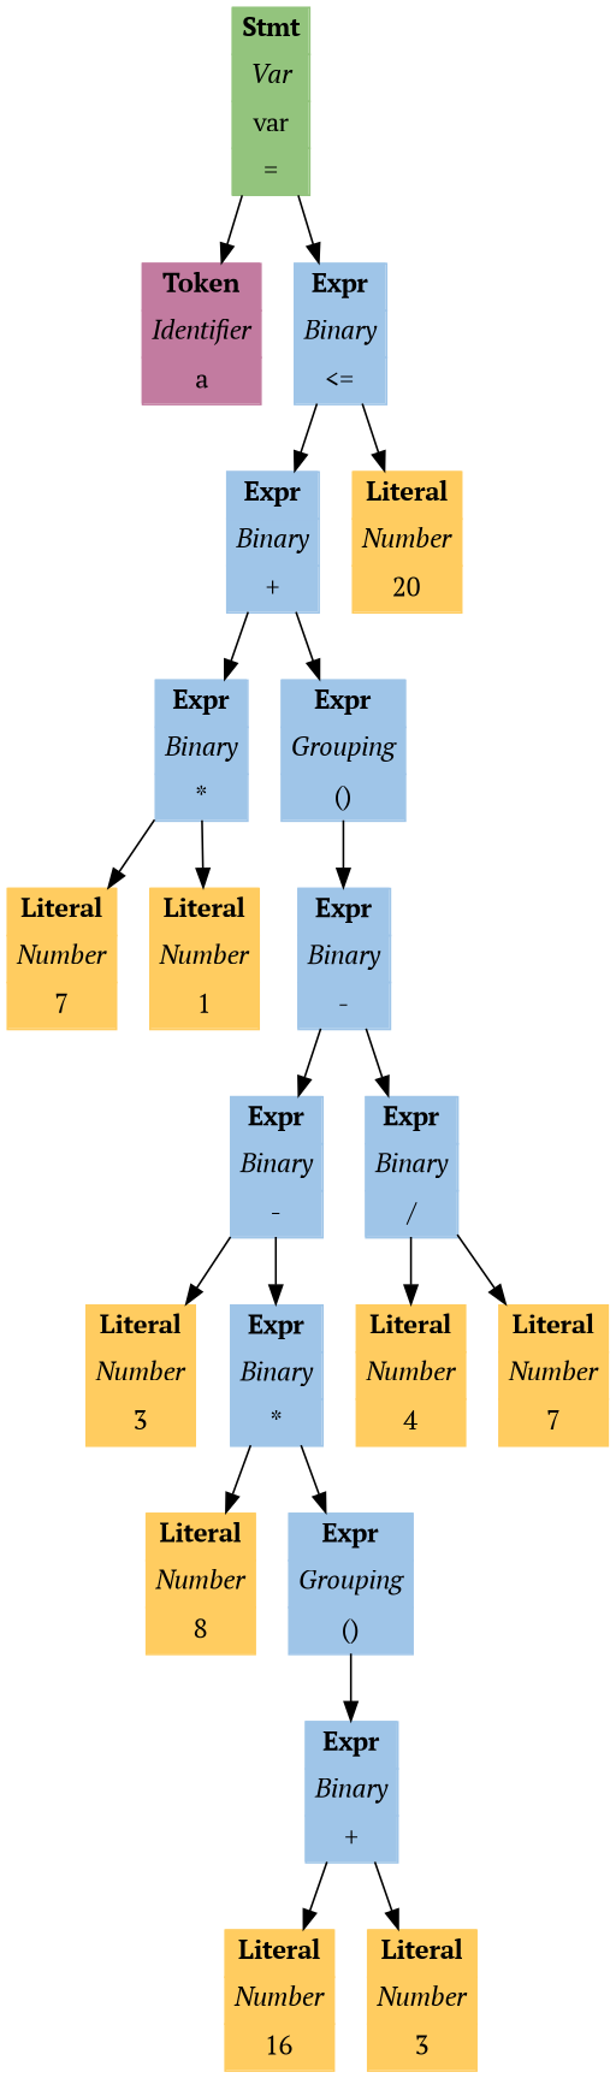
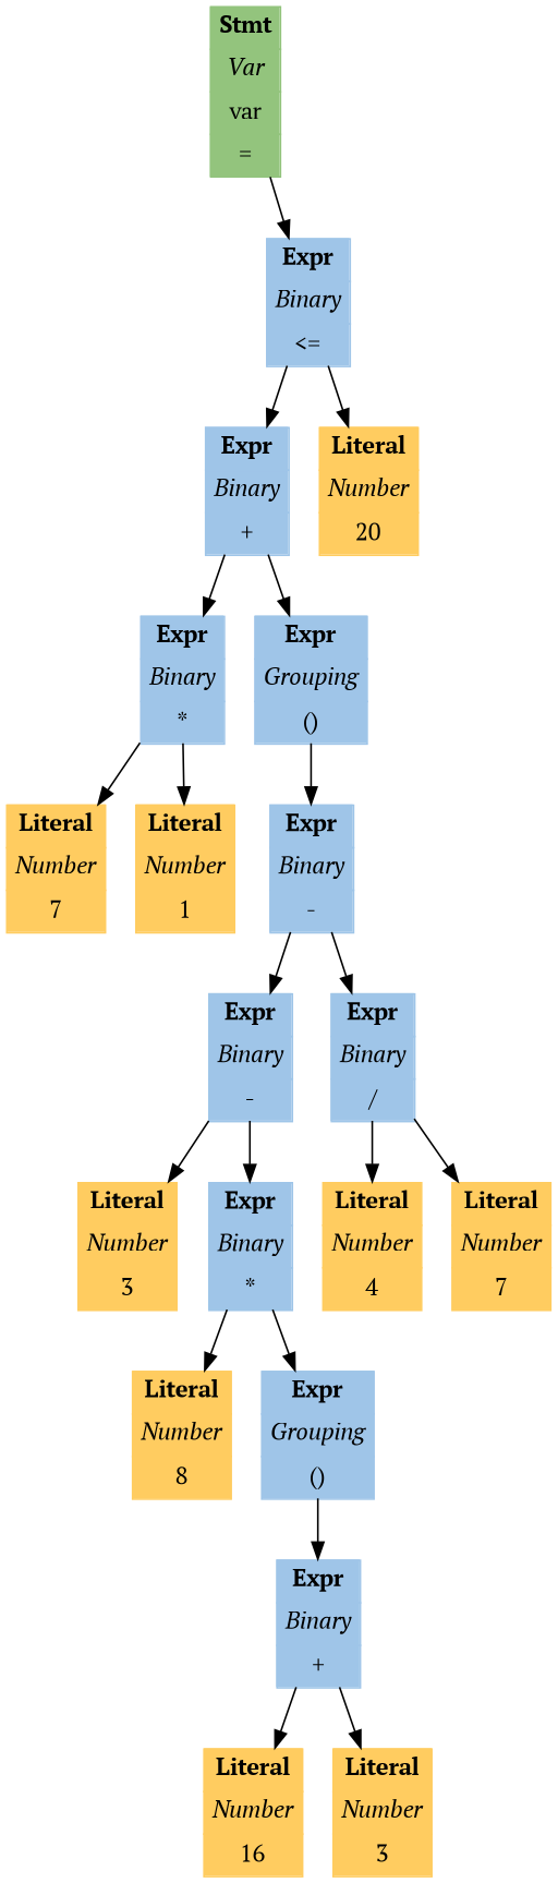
  digraph {
    fontname="PT Serif"
    node [color="#9fc5e8" fontname="PT Serif" shape=plain style=filled]
    edge [fontname="PT Serif"]
    n1 [color="#93c47d" label=<<table border="0" cellborder="1" cellspacing="0" cellpadding="4"> 			<tr> <td align="center"><b>Stmt</b></td> </tr> 			<tr> <td align="center"><i>Var</i></td> </tr> 			<tr> <td align="center">var</td> </tr> 			<tr> <td align="center">=</td> </tr> 		</table>>]
-   n2 [color="#c27ba0" label=<<table border="0" cellborder="1" cellspacing="0" cellpadding="4"> 			<tr> <td align="center"><b>Token</b></td> </tr> 			<tr> <td align="center"><i>Identifier</i></td> </tr> 			<tr> <td align="center">a</td> </tr> 		</table>>]
    n3 [label=<<table border="0" cellborder="1" cellspacing="0" cellpadding="4"> 			<tr> <td align="center"><b>Expr</b></td> </tr> 			<tr> <td align="center"><i>Binary</i></td> </tr> 			<tr> <td align="center">&lt;=</td> </tr> 		</table>>]
    n4 [label=<<table border="0" cellborder="1" cellspacing="0" cellpadding="4"> 			<tr> <td align="center"><b>Expr</b></td> </tr> 			<tr> <td align="center"><i>Binary</i></td> </tr> 			<tr> <td align="center">+</td> </tr> 		</table>>]
    n5 [color="#ffcc60" label=<<table border="0" cellborder="1" cellspacing="0" cellpadding="4"> 			<tr> <td align="center"><b>Literal</b></td> </tr> 			<tr> <td align="center"><i>Number</i></td> </tr> 			<tr> <td align="center">20</td> </tr> 		</table>>]
    n6 [label=<<table border="0" cellborder="1" cellspacing="0" cellpadding="4"> 			<tr> <td align="center"><b>Expr</b></td> </tr> 			<tr> <td align="center"><i>Binary</i></td> </tr> 			<tr> <td align="center">*</td> </tr> 		</table>>]
    n7 [label=<<table border="0" cellborder="1" cellspacing="0" cellpadding="4"> 			<tr> <td align="center"><b>Expr</b></td> </tr> 			<tr> <td align="center"><i>Grouping</i></td> </tr> 			<tr> <td align="center">()</td> </tr> 		</table>>]
    n8 [color="#ffcc60" label=<<table border="0" cellborder="1" cellspacing="0" cellpadding="4"> 			<tr> <td align="center"><b>Literal</b></td> </tr> 			<tr> <td align="center"><i>Number</i></td> </tr> 			<tr> <td align="center">7</td> </tr> 		</table>>]
    n9 [color="#ffcc60" label=<<table border="0" cellborder="1" cellspacing="0" cellpadding="4"> 			<tr> <td align="center"><b>Literal</b></td> </tr> 			<tr> <td align="center"><i>Number</i></td> </tr> 			<tr> <td align="center">1</td> </tr> 		</table>>]
    n10 [label=<<table border="0" cellborder="1" cellspacing="0" cellpadding="4"> 			<tr> <td align="center"><b>Expr</b></td> </tr> 			<tr> <td align="center"><i>Binary</i></td> </tr> 			<tr> <td align="center">-</td> </tr> 		</table>>]
    n11 [label=<<table border="0" cellborder="1" cellspacing="0" cellpadding="4"> 			<tr> <td align="center"><b>Expr</b></td> </tr> 			<tr> <td align="center"><i>Binary</i></td> </tr> 			<tr> <td align="center">-</td> </tr> 		</table>>]
    n12 [label=<<table border="0" cellborder="1" cellspacing="0" cellpadding="4"> 			<tr> <td align="center"><b>Expr</b></td> </tr> 			<tr> <td align="center"><i>Binary</i></td> </tr> 			<tr> <td align="center">/</td> </tr> 		</table>>]
    n13 [color="#ffcc60" label=<<table border="0" cellborder="1" cellspacing="0" cellpadding="4"> 			<tr> <td align="center"><b>Literal</b></td> </tr> 			<tr> <td align="center"><i>Number</i></td> </tr> 			<tr> <td align="center">3</td> </tr> 		</table>>]
    n14 [label=<<table border="0" cellborder="1" cellspacing="0" cellpadding="4"> 			<tr> <td align="center"><b>Expr</b></td> </tr> 			<tr> <td align="center"><i>Binary</i></td> </tr> 			<tr> <td align="center">*</td> </tr> 		</table>>]
    n15 [color="#ffcc60" label=<<table border="0" cellborder="1" cellspacing="0" cellpadding="4"> 			<tr> <td align="center"><b>Literal</b></td> </tr> 			<tr> <td align="center"><i>Number</i></td> </tr> 			<tr> <td align="center">8</td> </tr> 		</table>>]
    n16 [label=<<table border="0" cellborder="1" cellspacing="0" cellpadding="4"> 			<tr> <td align="center"><b>Expr</b></td> </tr> 			<tr> <td align="center"><i>Grouping</i></td> </tr> 			<tr> <td align="center">()</td> </tr> 		</table>>]
    n17 [label=<<table border="0" cellborder="1" cellspacing="0" cellpadding="4"> 			<tr> <td align="center"><b>Expr</b></td> </tr> 			<tr> <td align="center"><i>Binary</i></td> </tr> 			<tr> <td align="center">+</td> </tr> 		</table>>]
    n18 [color="#ffcc60" label=<<table border="0" cellborder="1" cellspacing="0" cellpadding="4"> 			<tr> <td align="center"><b>Literal</b></td> </tr> 			<tr> <td align="center"><i>Number</i></td> </tr> 			<tr> <td align="center">16</td> </tr> 		</table>>]
    n19 [color="#ffcc60" label=<<table border="0" cellborder="1" cellspacing="0" cellpadding="4"> 			<tr> <td align="center"><b>Literal</b></td> </tr> 			<tr> <td align="center"><i>Number</i></td> </tr> 			<tr> <td align="center">3</td> </tr> 		</table>>]
    n20 [color="#ffcc60" label=<<table border="0" cellborder="1" cellspacing="0" cellpadding="4"> 			<tr> <td align="center"><b>Literal</b></td> </tr> 			<tr> <td align="center"><i>Number</i></td> </tr> 			<tr> <td align="center">4</td> </tr> 		</table>>]
    n21 [color="#ffcc60" label=<<table border="0" cellborder="1" cellspacing="0" cellpadding="4"> 			<tr> <td align="center"><b>Literal</b></td> </tr> 			<tr> <td align="center"><i>Number</i></td> </tr> 			<tr> <td align="center">7</td> </tr> 		</table>>]
    subgraph sub_1 {
      n1
-     n2
      n3
      n4
      n5
      n6
      n7
      n8
      n9
      n10
      n11
      n12
      n13
      n14
      n15
      n16
      n17
      n18
      n19
      n20
      n21
    }
-   n1 -> n2
    n1 -> n3
    n3 -> n4
    n3 -> n5
    n4 -> n6
    n4 -> n7
    n6 -> n8
    n6 -> n9
    n7 -> n10
    n10 -> n11
    n10 -> n12
    n11 -> n13
    n11 -> n14
    n12 -> n20
    n12 -> n21
    n14 -> n15
    n14 -> n16
    n16 -> n17
    n17 -> n18
    n17 -> n19
  }
